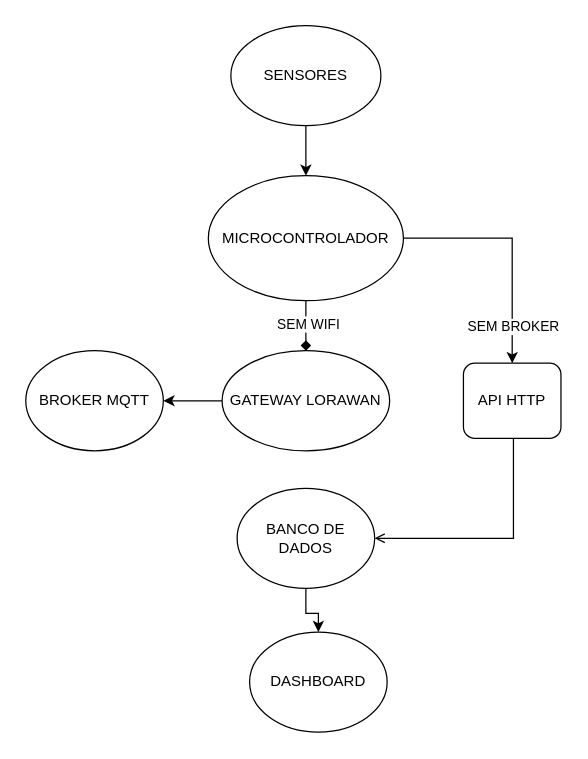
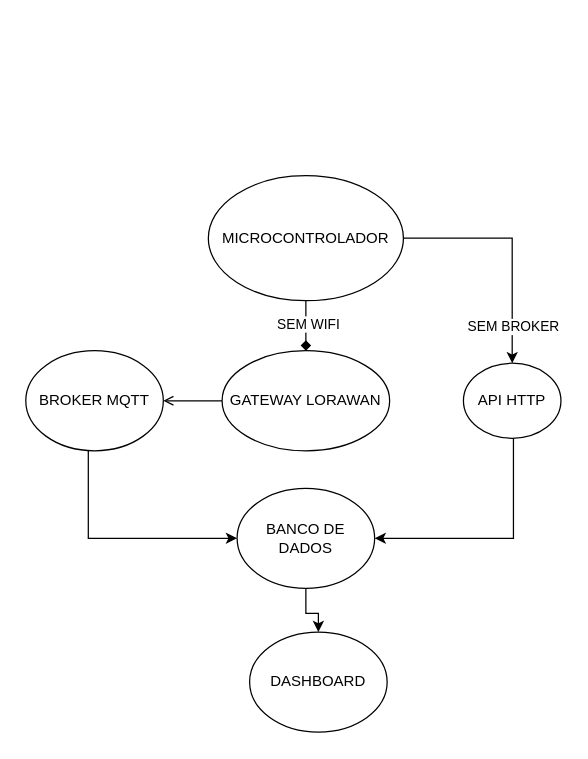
  <mxCell id="0" />
  <mxCell id="1" parent="0" />
- <mxCell id="2" value="" style="edgeStyle=orthogonalEdgeStyle;rounded=0;orthogonalLoop=1;jettySize=auto;html=1;" edge="1" parent="1" source="3" target="8"><mxGeometry relative="1" as="geometry" /></mxCell>
- <mxCell id="3" value="SENSORES" style="ellipse;whiteSpace=wrap;html=1;" vertex="1" parent="1"><mxGeometry x="184" y="20" width="120" height="80" as="geometry" /></mxCell>
  <mxCell id="4" value="" style="edgeStyle=orthogonalEdgeStyle;rounded=0;orthogonalLoop=1;jettySize=auto;html=1;endArrow=diamond;" edge="1" parent="1" source="8" target="10"><mxGeometry relative="1" as="geometry" /></mxCell>
  <mxCell id="5" value="SEM WIFI" style="edgeLabel;html=1;align=center;verticalAlign=middle;resizable=0;points=[];" vertex="1" connectable="0" parent="4"><mxGeometry x="-0.11" y="1" relative="1" as="geometry"><mxPoint as="offset" /></mxGeometry></mxCell>
  <mxCell id="6" value="" style="edgeStyle=orthogonalEdgeStyle;rounded=0;orthogonalLoop=1;jettySize=auto;html=1;" edge="1" parent="1" source="8" target="14"><mxGeometry relative="1" as="geometry" /></mxCell>
  <mxCell id="7" value="SEM BROKER" style="edgeLabel;html=1;align=center;verticalAlign=middle;resizable=0;points=[];" vertex="1" connectable="0" parent="6"><mxGeometry x="0.645" y="2" relative="1" as="geometry"><mxPoint x="-2" y="3" as="offset" /></mxGeometry></mxCell>
  <mxCell id="8" value="MICROCONTROLADOR" style="ellipse;whiteSpace=wrap;html=1;" vertex="1" parent="1"><mxGeometry x="166" y="140" width="156" height="100" as="geometry" /></mxCell>
- <mxCell id="9" value="" style="edgeStyle=orthogonalEdgeStyle;rounded=0;orthogonalLoop=1;jettySize=auto;html=1;" edge="1" parent="1" source="10" target="12"><mxGeometry relative="1" as="geometry" /></mxCell>
+ <mxCell id="9" value="" style="edgeStyle=orthogonalEdgeStyle;rounded=0;orthogonalLoop=1;jettySize=auto;html=1;endArrow=open;" edge="1" parent="1" source="10" target="12"><mxGeometry relative="1" as="geometry" /></mxCell>
  <mxCell id="10" value="GATEWAY LORAWAN" style="ellipse;whiteSpace=wrap;html=1;" vertex="1" parent="1"><mxGeometry x="177" y="280" width="134" height="80" as="geometry" /></mxCell>
+ <mxCell id="11" value="" style="edgeStyle=orthogonalEdgeStyle;rounded=0;orthogonalLoop=1;jettySize=auto;html=1;" edge="1" parent="1" source="12" target="16"><mxGeometry relative="1" as="geometry"><Array as="points"><mxPoint x="70" y="430" /></Array></mxGeometry></mxCell>
  <mxCell id="12" value="BROKER MQTT" style="ellipse;whiteSpace=wrap;html=1;" vertex="1" parent="1"><mxGeometry x="20" y="280" width="110" height="80" as="geometry" /></mxCell>
- <mxCell id="13" style="edgeStyle=orthogonalEdgeStyle;rounded=0;orthogonalLoop=1;jettySize=auto;html=1;entryX=1;entryY=0.5;entryDx=0;entryDy=0;endArrow=open;" edge="1" parent="1" source="14" target="16"><mxGeometry relative="1" as="geometry"><mxPoint x="409" y="440" as="targetPoint" /><Array as="points"><mxPoint x="410" y="430" /></Array></mxGeometry></mxCell>
- <mxCell id="14" value="API HTTP" style="whiteSpace=wrap;html=1;rounded=1;" vertex="1" parent="1"><mxGeometry x="370" y="290" width="78" height="60" as="geometry" /></mxCell>
+ <mxCell id="13" style="edgeStyle=orthogonalEdgeStyle;rounded=0;orthogonalLoop=1;jettySize=auto;html=1;entryX=1;entryY=0.5;entryDx=0;entryDy=0;" edge="1" parent="1" source="14" target="16"><mxGeometry relative="1" as="geometry"><mxPoint x="409" y="440" as="targetPoint" /><Array as="points"><mxPoint x="410" y="430" /></Array></mxGeometry></mxCell>
+ <mxCell id="14" value="API HTTP" style="ellipse;whiteSpace=wrap;html=1;" vertex="1" parent="1"><mxGeometry x="370" y="290" width="78" height="60" as="geometry" /></mxCell>
  <mxCell id="15" value="" style="edgeStyle=orthogonalEdgeStyle;rounded=0;orthogonalLoop=1;jettySize=auto;html=1;" edge="1" parent="1" source="16" target="17"><mxGeometry relative="1" as="geometry" /></mxCell>
  <mxCell id="16" value="BANCO DE DADOS" style="ellipse;whiteSpace=wrap;html=1;" vertex="1" parent="1"><mxGeometry x="189" y="390" width="110" height="80" as="geometry" /></mxCell>
  <mxCell id="17" value="DASHBOARD" style="ellipse;whiteSpace=wrap;html=1;" vertex="1" parent="1"><mxGeometry x="199" y="505" width="110" height="80" as="geometry" /></mxCell>
